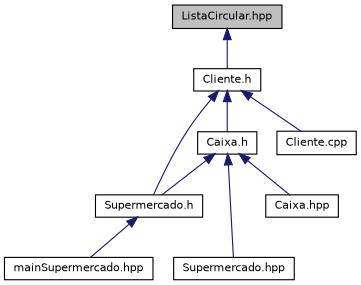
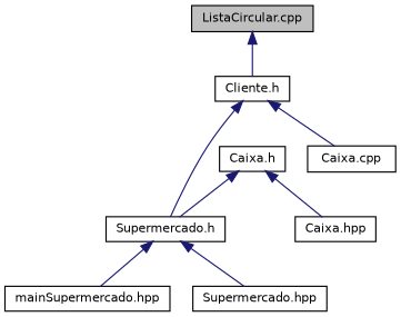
  digraph {
    node [color=black fillcolor=white fontname=Helvetica fontsize=10 shape=record style=filled]
    edge [color=midnightblue dir=back fontname=Helvetica fontsize=10 labelfontname=Helvetica labelfontsize=10 style=solid]
-   n1 [fillcolor=grey75 fontcolor=black height=0.2 label="ListaCircular.hpp" width=0.4]
+   n1 [fillcolor=grey75 fontcolor=black height=0.2 label="ListaCircular.cpp" width=0.4]
    n2 [height=0.2 label="Cliente.h" width=0.4]
    n3 [height=0.2 label="Supermercado.h" width=0.4]
    n4 [height=0.2 label="Caixa.h" width=0.4]
-   n5 [height=0.2 label="Cliente.cpp" width=0.4]
+   n5 [height=0.2 label="Caixa.cpp" width=0.4]
    n6 [height=0.2 label="mainSupermercado.hpp" width=0.4]
    n7 [height=0.2 label="Supermercado.hpp" width=0.4]
    n8 [height=0.2 label="Caixa.hpp" width=0.4]
    n1 -> n2
    n2 -> n3
-   n2 -> n4
    n2 -> n5
    n3 -> n6
-   n4 -> n7
+   n3 -> n7
    n4 -> n3
    n4 -> n8
  }
